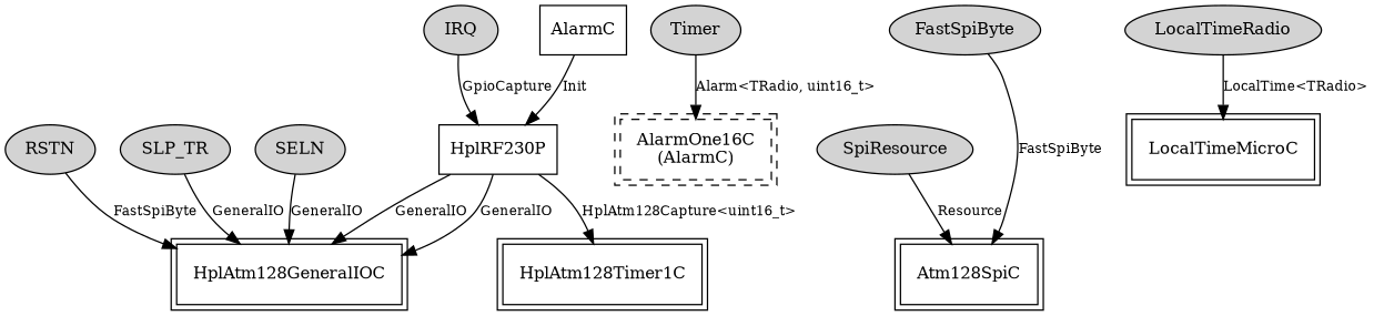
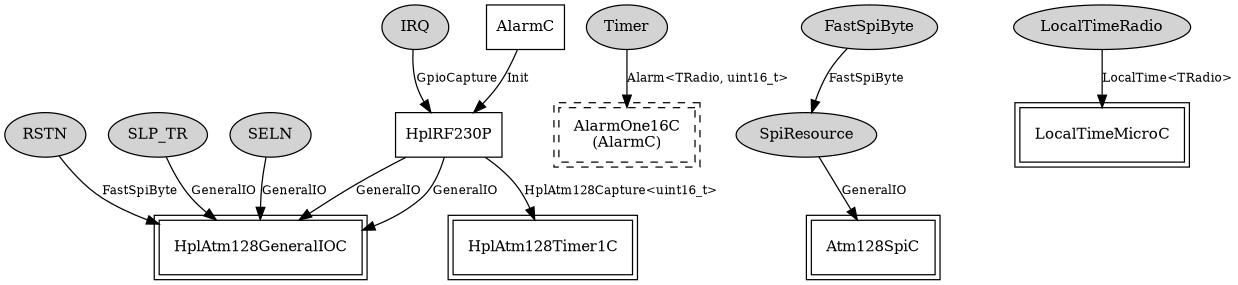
  digraph {
    node [fontsize=12 shape=ellipse style=filled]
    edge [fontsize=10]
    n1 [label=RSTN]
    HplAtm128GeneralIOC [peripheries=2 shape=box style=""]
    n3 [label=SLP_TR]
    n4 [label=Timer]
    n5 [label="AlarmOne16C\n(AlarmC)" peripheries=2 shape=box style=dashed]
    n6 [label=SpiResource]
    Atm128SpiC [peripheries=2 shape=box style=""]
    n8 [label=SELN]
    n9 [label=IRQ]
    HplRF230P [shape=box style=""]
    HplAtm128Timer1C [peripheries=2 shape=box style=""]
    n12 [label=FastSpiByte]
    n13 [label=LocalTimeRadio]
    LocalTimeMicroC [peripheries=2 shape=box style=""]
    n15 [label=AlarmC shape=box style=""]
    n1 -> HplAtm128GeneralIOC [label=FastSpiByte]
    n3 -> HplAtm128GeneralIOC [label=GeneralIO]
    n4 -> n5 [label="Alarm<TRadio, uint16_t>"]
-   n6 -> Atm128SpiC [label=Resource]
+   n6 -> Atm128SpiC [label=GeneralIO]
    n8 -> HplAtm128GeneralIOC [label=GeneralIO]
    n9 -> HplRF230P [label=GpioCapture]
    HplRF230P -> HplAtm128GeneralIOC [label=GeneralIO]
    HplRF230P -> HplAtm128GeneralIOC [label=GeneralIO]
    HplRF230P -> HplAtm128Timer1C [label="HplAtm128Capture<uint16_t>"]
-   n12 -> Atm128SpiC [label=FastSpiByte]
+   n12 -> n6 [label=FastSpiByte]
    n13 -> LocalTimeMicroC [label="LocalTime<TRadio>"]
    n15 -> HplRF230P [label=Init]
  }
